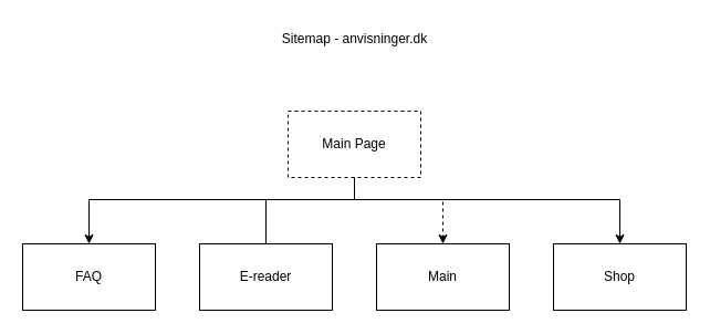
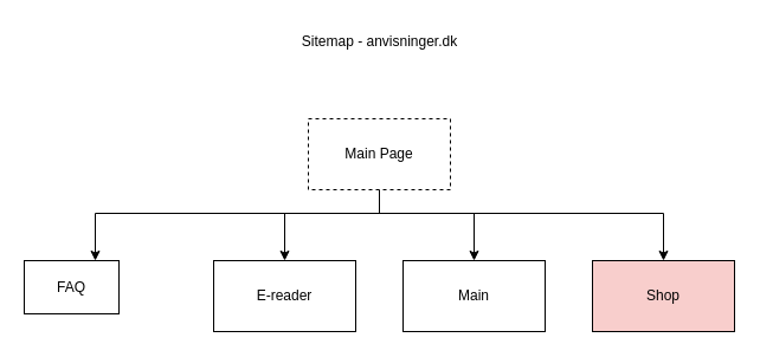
  <mxCell id="0" />
  <mxCell id="1" parent="0" />
- <mxCell id="2" style="edgeStyle=orthogonalEdgeStyle;rounded=0;orthogonalLoop=1;jettySize=auto;html=1;endArrow=none;" parent="1" source="6" target="8" edge="1"><mxGeometry relative="1" as="geometry"><Array as="points"><mxPoint x="320" y="180" /><mxPoint x="240" y="180" /></Array></mxGeometry></mxCell>
- <mxCell id="3" style="edgeStyle=orthogonalEdgeStyle;rounded=0;orthogonalLoop=1;jettySize=auto;html=1;dashed=1;" parent="1" source="6" target="9" edge="1"><mxGeometry relative="1" as="geometry"><Array as="points"><mxPoint x="320" y="180" /><mxPoint x="400" y="180" /></Array></mxGeometry></mxCell>
+ <mxCell id="2" style="edgeStyle=orthogonalEdgeStyle;rounded=0;orthogonalLoop=1;jettySize=auto;html=1;" parent="1" source="6" target="8" edge="1"><mxGeometry relative="1" as="geometry"><Array as="points"><mxPoint x="320" y="180" /><mxPoint x="240" y="180" /></Array></mxGeometry></mxCell>
+ <mxCell id="3" style="edgeStyle=orthogonalEdgeStyle;rounded=0;orthogonalLoop=1;jettySize=auto;html=1;" parent="1" source="6" target="9" edge="1"><mxGeometry relative="1" as="geometry"><Array as="points"><mxPoint x="320" y="180" /><mxPoint x="400" y="180" /></Array></mxGeometry></mxCell>
  <mxCell id="4" style="edgeStyle=orthogonalEdgeStyle;rounded=0;orthogonalLoop=1;jettySize=auto;html=1;" parent="1" source="6" target="10" edge="1"><mxGeometry relative="1" as="geometry"><Array as="points"><mxPoint x="320" y="180" /><mxPoint x="80" y="180" /></Array></mxGeometry></mxCell>
  <mxCell id="5" style="edgeStyle=orthogonalEdgeStyle;rounded=0;orthogonalLoop=1;jettySize=auto;html=1;" parent="1" source="6" target="11" edge="1"><mxGeometry relative="1" as="geometry"><Array as="points"><mxPoint x="320" y="180" /><mxPoint x="560" y="180" /></Array></mxGeometry></mxCell>
  <mxCell id="6" value="Main Page" style="rounded=0;whiteSpace=wrap;html=1;dashed=1;" parent="1" vertex="1"><mxGeometry x="260" y="100" width="120" height="60" as="geometry" /></mxCell>
  <mxCell id="7" value="Sitemap - anvisninger.dk" style="text;html=1;align=center;verticalAlign=middle;resizable=0;points=[];autosize=1;strokeColor=none;fillColor=none;" parent="1" vertex="1"><mxGeometry x="245" y="20" width="150" height="30" as="geometry" /></mxCell>
  <mxCell id="8" value="E-reader" style="rounded=0;whiteSpace=wrap;html=1;" parent="1" vertex="1"><mxGeometry x="180" y="220" width="120" height="60" as="geometry" /></mxCell>
  <mxCell id="9" value="Main" style="rounded=0;whiteSpace=wrap;html=1;" parent="1" vertex="1"><mxGeometry x="340" y="220" width="120" height="60" as="geometry" /></mxCell>
- <mxCell id="10" value="FAQ" style="rounded=0;whiteSpace=wrap;html=1;" parent="1" vertex="1"><mxGeometry x="20" y="220" width="120" height="60" as="geometry" /></mxCell>
- <mxCell id="11" value="Shop" style="rounded=0;whiteSpace=wrap;html=1;" parent="1" vertex="1"><mxGeometry x="500" y="220" width="120" height="60" as="geometry" /></mxCell>
+ <mxCell id="10" value="FAQ" style="rounded=0;whiteSpace=wrap;html=1;" parent="1" vertex="1"><mxGeometry x="20" y="220" width="80" height="45" as="geometry" /></mxCell>
+ <mxCell id="11" value="Shop" style="rounded=0;whiteSpace=wrap;html=1;fillColor=#f8cecc;" parent="1" vertex="1"><mxGeometry x="500" y="220" width="120" height="60" as="geometry" /></mxCell>
